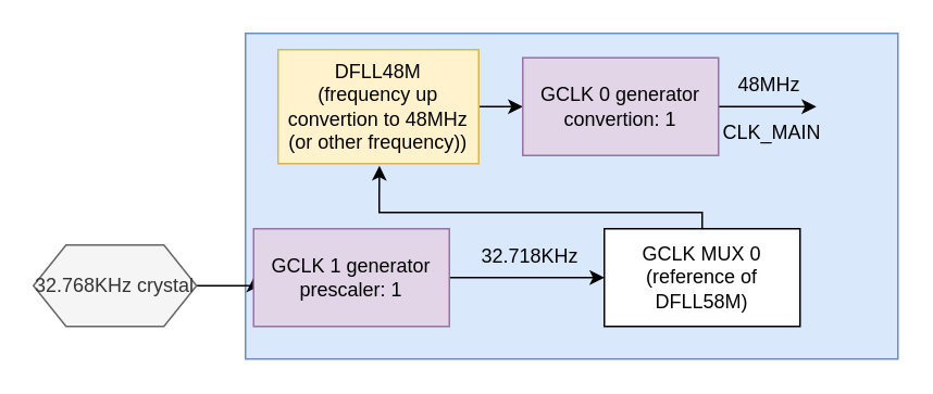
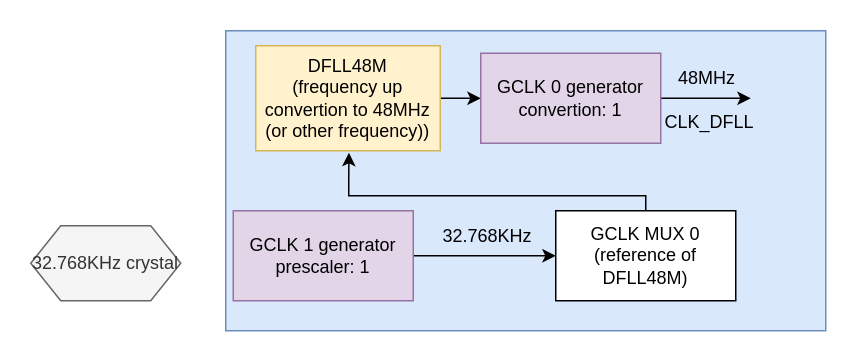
  <mxCell id="0" />
  <mxCell id="1" parent="0" />
  <mxCell id="2" value="" style="rounded=0;whiteSpace=wrap;html=1;fillColor=#dae8fc;strokeColor=#6c8ebf;" vertex="1" parent="1"><mxGeometry x="150" y="20" width="400" height="200" as="geometry" /></mxCell>
- <mxCell id="3" style="edgeStyle=orthogonalEdgeStyle;rounded=0;orthogonalLoop=1;jettySize=auto;html=1;exitX=1;exitY=0.5;exitDx=0;exitDy=0;entryX=0;entryY=0.5;entryDx=0;entryDy=0;" edge="1" parent="1" source="4" target="6"><mxGeometry relative="1" as="geometry" /></mxCell>
  <mxCell id="4" value="32.768KHz crystal" style="shape=hexagon;perimeter=hexagonPerimeter2;whiteSpace=wrap;html=1;fixedSize=1;size=20;fillColor=#f5f5f5;strokeColor=#666666;fontColor=#333333;" vertex="1" parent="1"><mxGeometry x="20" y="150" width="100" height="50" as="geometry" /></mxCell>
  <mxCell id="5" style="edgeStyle=orthogonalEdgeStyle;rounded=0;orthogonalLoop=1;jettySize=auto;html=1;exitX=1;exitY=0.5;exitDx=0;exitDy=0;" edge="1" parent="1" source="6"><mxGeometry relative="1" as="geometry"><mxPoint x="370" y="170" as="targetPoint" /></mxGeometry></mxCell>
  <mxCell id="6" value="&lt;span&gt;GCLK 1 generator&lt;br&gt;prescaler: 1&lt;br&gt;&lt;/span&gt;" style="rounded=0;whiteSpace=wrap;html=1;fillColor=#e1d5e7;strokeColor=#9673a6;" vertex="1" parent="1"><mxGeometry x="155" y="140" width="120" height="60" as="geometry" /></mxCell>
- <mxCell id="7" value="&lt;div style=&quot;text-align: center&quot;&gt;&lt;span&gt;&lt;font face=&quot;helvetica&quot;&gt;32.718KHz&lt;/font&gt;&lt;/span&gt;&lt;/div&gt;" style="text;whiteSpace=wrap;html=1;" vertex="1" parent="1"><mxGeometry x="293" y="143" width="67" height="17" as="geometry" /></mxCell>
+ <mxCell id="7" value="&lt;div style=&quot;text-align: center&quot;&gt;&lt;span&gt;&lt;font face=&quot;helvetica&quot;&gt;32.768KHz&lt;/font&gt;&lt;/span&gt;&lt;/div&gt;" style="text;whiteSpace=wrap;html=1;" vertex="1" parent="1"><mxGeometry x="293" y="143" width="67" height="17" as="geometry" /></mxCell>
  <mxCell id="8" style="edgeStyle=orthogonalEdgeStyle;rounded=0;orthogonalLoop=1;jettySize=auto;html=1;entryX=0.505;entryY=1.019;entryDx=0;entryDy=0;entryPerimeter=0;" edge="1" parent="1" source="9" target="11"><mxGeometry relative="1" as="geometry"><mxPoint x="380" y="80" as="targetPoint" /><Array as="points"><mxPoint x="430" y="130" /><mxPoint x="232" y="130" /><mxPoint x="232" y="120" /><mxPoint x="232" y="120" /></Array></mxGeometry></mxCell>
- <mxCell id="9" value="&lt;span&gt;GCLK MUX 0 (reference of DFLL58M)&lt;br&gt;&lt;/span&gt;" style="rounded=0;whiteSpace=wrap;html=1;" vertex="1" parent="1"><mxGeometry x="370" y="140" width="120" height="60" as="geometry" /></mxCell>
+ <mxCell id="9" value="&lt;span&gt;GCLK MUX 0 (reference of DFLL48M)&lt;br&gt;&lt;/span&gt;" style="rounded=0;whiteSpace=wrap;html=1;" vertex="1" parent="1"><mxGeometry x="370" y="140" width="120" height="60" as="geometry" /></mxCell>
  <mxCell id="10" style="edgeStyle=orthogonalEdgeStyle;rounded=0;orthogonalLoop=1;jettySize=auto;html=1;entryX=0;entryY=0.5;entryDx=0;entryDy=0;" edge="1" parent="1" source="11" target="13"><mxGeometry relative="1" as="geometry" /></mxCell>
  <mxCell id="11" value="&lt;span&gt;DFLL48M&lt;br&gt;(frequency up convertion to 48MHz (or other frequency))&lt;br&gt;&lt;/span&gt;" style="rounded=0;whiteSpace=wrap;html=1;fillColor=#fff2cc;strokeColor=#d6b656;" vertex="1" parent="1"><mxGeometry x="170" y="30" width="123" height="70" as="geometry" /></mxCell>
  <mxCell id="12" style="edgeStyle=orthogonalEdgeStyle;rounded=0;orthogonalLoop=1;jettySize=auto;html=1;" edge="1" parent="1" source="13"><mxGeometry relative="1" as="geometry"><mxPoint x="500" y="65" as="targetPoint" /></mxGeometry></mxCell>
  <mxCell id="13" value="GCLK 0 generator&lt;br&gt;convertion: 1&lt;span&gt;&lt;br&gt;&lt;/span&gt;" style="rounded=0;whiteSpace=wrap;html=1;fillColor=#e1d5e7;strokeColor=#9673a6;" vertex="1" parent="1"><mxGeometry x="320" y="35" width="120" height="60" as="geometry" /></mxCell>
- <mxCell id="14" value="&lt;div style=&quot;text-align: center&quot;&gt;&lt;span&gt;&lt;font face=&quot;helvetica&quot;&gt;48MHz&amp;nbsp;&lt;/font&gt;&lt;/span&gt;&lt;/div&gt;&lt;div style=&quot;text-align: center&quot;&gt;&lt;span&gt;&lt;font face=&quot;helvetica&quot;&gt;&lt;br&gt;&lt;/font&gt;&lt;/span&gt;&lt;/div&gt;&lt;div style=&quot;text-align: center&quot;&gt;&lt;span&gt;&lt;font face=&quot;helvetica&quot;&gt;CLK_MAIN&lt;/font&gt;&lt;/span&gt;&lt;/div&gt;" style="text;whiteSpace=wrap;html=1;" vertex="1" parent="1"><mxGeometry x="441" y="38" width="67" height="50" as="geometry" /></mxCell>
+ <mxCell id="14" value="&lt;div style=&quot;text-align: center&quot;&gt;&lt;span&gt;&lt;font face=&quot;helvetica&quot;&gt;48MHz&amp;nbsp;&lt;/font&gt;&lt;/span&gt;&lt;/div&gt;&lt;div style=&quot;text-align: center&quot;&gt;&lt;span&gt;&lt;font face=&quot;helvetica&quot;&gt;&lt;br&gt;&lt;/font&gt;&lt;/span&gt;&lt;/div&gt;&lt;div style=&quot;text-align: center&quot;&gt;&lt;span&gt;&lt;font face=&quot;helvetica&quot;&gt;CLK_DFLL&lt;/font&gt;&lt;/span&gt;&lt;/div&gt;" style="text;whiteSpace=wrap;html=1;" vertex="1" parent="1"><mxGeometry x="441" y="38" width="67" height="50" as="geometry" /></mxCell>
